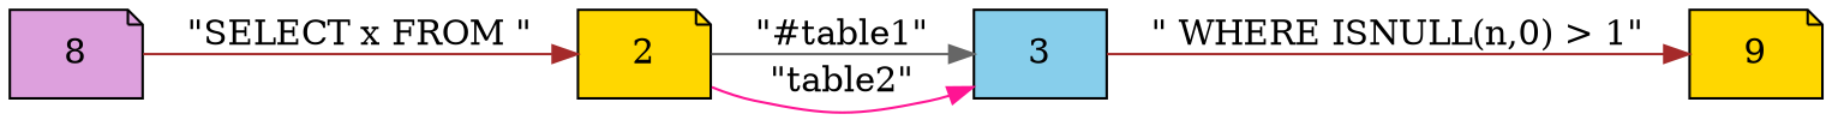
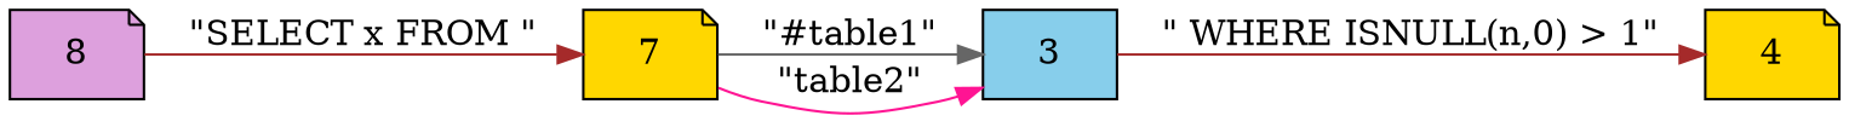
  digraph {
    fontname="DejaVu Serif"
    rankdir=LR
    node [fillcolor=gold fontname="DejaVu Serif" shape=note style=filled]
    edge [color=brown fontname="DejaVu Serif"]
    n1 [fillcolor=plum label=8]
-   2
+   2 [label=7]
    3 [fillcolor=skyblue shape=box]
-   4 [label=9]
+   4
    n1 -> 2 [label="\"SELECT x FROM \""]
    2 -> 3 [color=gray40 label="\"#table1\""]
    2 -> 3 [color=deeppink label="\"table2\""]
    3 -> 4 [label="\" WHERE ISNULL(n,0) > 1\""]
  }
